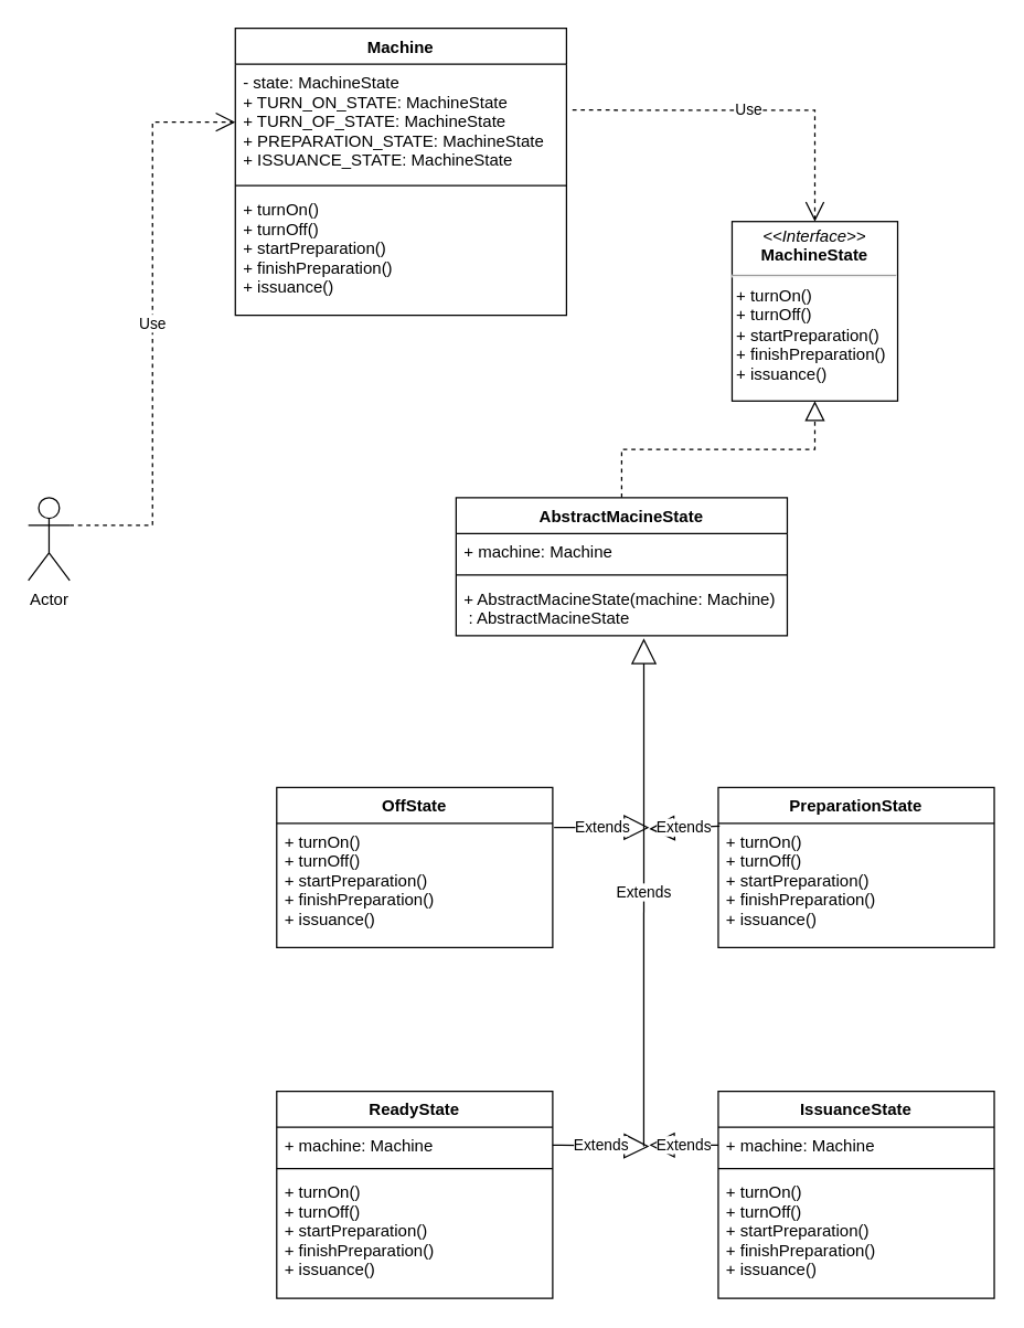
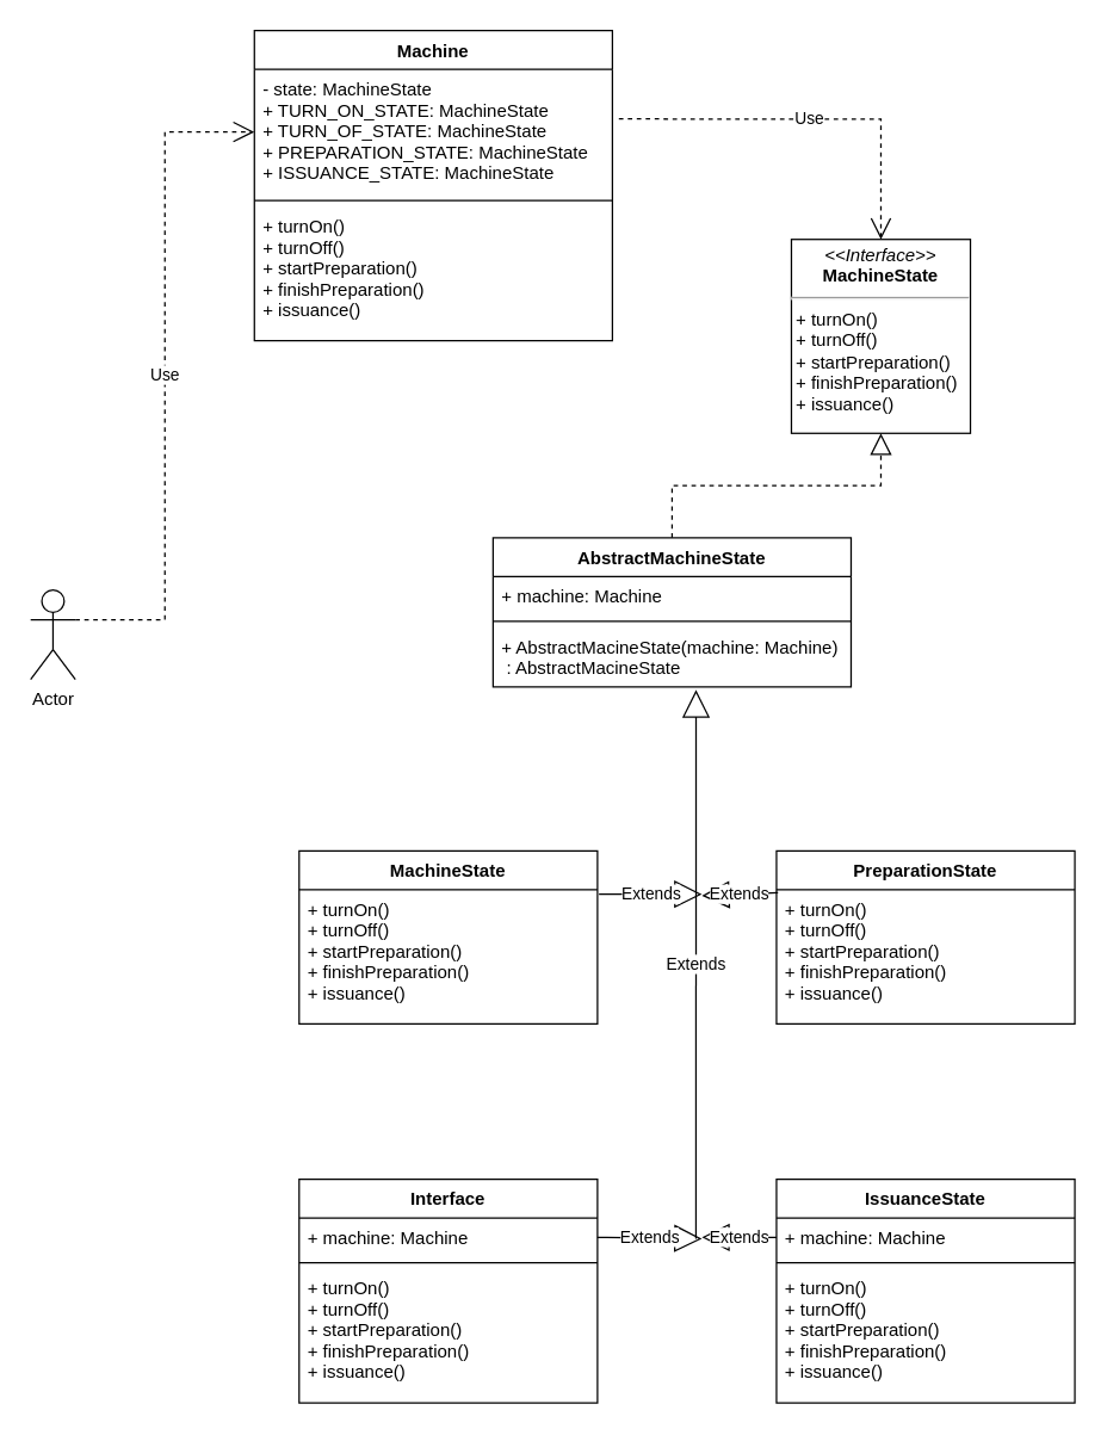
  <mxCell id="0" />
  <mxCell id="1" parent="0" />
  <mxCell id="2" value="&lt;p style=&quot;margin:0px;margin-top:4px;text-align:center;&quot;&gt;&lt;i&gt;&amp;lt;&amp;lt;Interface&amp;gt;&amp;gt;&lt;/i&gt;&lt;br&gt;&lt;b&gt;MachineState&lt;/b&gt;&lt;/p&gt;&lt;hr&gt;&amp;nbsp;+ turnOn()&lt;br&gt;&amp;nbsp;+ turnOff()&lt;br&gt;&amp;nbsp;+ startPreparation()&lt;br&gt;&amp;nbsp;+ finishPreparation()&lt;br&gt;&amp;nbsp;+ issuance()" style="verticalAlign=top;align=left;overflow=fill;fontSize=12;fontFamily=Helvetica;html=1;" parent="1" vertex="1"><mxGeometry x="530" y="160" width="120" height="130" as="geometry" /></mxCell>
- <mxCell id="3" value="OffState" style="swimlane;fontStyle=1;align=center;verticalAlign=top;childLayout=stackLayout;horizontal=1;startSize=26;horizontalStack=0;resizeParent=1;resizeParentMax=0;resizeLast=0;collapsible=1;marginBottom=0;" parent="1" vertex="1"><mxGeometry x="200" y="570" width="200" height="116" as="geometry" /></mxCell>
+ <mxCell id="3" value="MachineState" style="swimlane;fontStyle=1;align=center;verticalAlign=top;childLayout=stackLayout;horizontal=1;startSize=26;horizontalStack=0;resizeParent=1;resizeParentMax=0;resizeLast=0;collapsible=1;marginBottom=0;" parent="1" vertex="1"><mxGeometry x="200" y="570" width="200" height="116" as="geometry" /></mxCell>
  <mxCell id="4" value="+ turnOn()&#10;+ turnOff()&#10;+ startPreparation()&#10;+ finishPreparation()&#10;+ issuance()" style="text;strokeColor=none;fillColor=none;align=left;verticalAlign=top;spacingLeft=4;spacingRight=4;overflow=hidden;rotatable=0;points=[[0,0.5],[1,0.5]];portConstraint=eastwest;" parent="3" vertex="1"><mxGeometry y="26" width="200" height="90" as="geometry" /></mxCell>
- <mxCell id="5" value="ReadyState" style="swimlane;fontStyle=1;align=center;verticalAlign=top;childLayout=stackLayout;horizontal=1;startSize=26;horizontalStack=0;resizeParent=1;resizeParentMax=0;resizeLast=0;collapsible=1;marginBottom=0;" parent="1" vertex="1"><mxGeometry x="200" y="790" width="200" height="150" as="geometry" /></mxCell>
+ <mxCell id="5" value="Interface" style="swimlane;fontStyle=1;align=center;verticalAlign=top;childLayout=stackLayout;horizontal=1;startSize=26;horizontalStack=0;resizeParent=1;resizeParentMax=0;resizeLast=0;collapsible=1;marginBottom=0;" parent="1" vertex="1"><mxGeometry x="200" y="790" width="200" height="150" as="geometry" /></mxCell>
  <mxCell id="6" value="+ machine: Machine" style="text;strokeColor=none;fillColor=none;align=left;verticalAlign=top;spacingLeft=4;spacingRight=4;overflow=hidden;rotatable=0;points=[[0,0.5],[1,0.5]];portConstraint=eastwest;" parent="5" vertex="1"><mxGeometry y="26" width="200" height="26" as="geometry" /></mxCell>
  <mxCell id="7" value="" style="line;strokeWidth=1;fillColor=none;align=left;verticalAlign=middle;spacingTop=-1;spacingLeft=3;spacingRight=3;rotatable=0;labelPosition=right;points=[];portConstraint=eastwest;strokeColor=inherit;" parent="5" vertex="1"><mxGeometry y="52" width="200" height="8" as="geometry" /></mxCell>
  <mxCell id="8" value="+ turnOn()&#10;+ turnOff()&#10;+ startPreparation()&#10;+ finishPreparation()&#10;+ issuance()" style="text;strokeColor=none;fillColor=none;align=left;verticalAlign=top;spacingLeft=4;spacingRight=4;overflow=hidden;rotatable=0;points=[[0,0.5],[1,0.5]];portConstraint=eastwest;" parent="5" vertex="1"><mxGeometry y="60" width="200" height="90" as="geometry" /></mxCell>
  <mxCell id="9" value="PreparationState" style="swimlane;fontStyle=1;align=center;verticalAlign=top;childLayout=stackLayout;horizontal=1;startSize=26;horizontalStack=0;resizeParent=1;resizeParentMax=0;resizeLast=0;collapsible=1;marginBottom=0;" parent="1" vertex="1"><mxGeometry x="520" y="570" width="200" height="116" as="geometry" /></mxCell>
  <mxCell id="10" value="+ turnOn()&#10;+ turnOff()&#10;+ startPreparation()&#10;+ finishPreparation()&#10;+ issuance()" style="text;strokeColor=none;fillColor=none;align=left;verticalAlign=top;spacingLeft=4;spacingRight=4;overflow=hidden;rotatable=0;points=[[0,0.5],[1,0.5]];portConstraint=eastwest;" parent="9" vertex="1"><mxGeometry y="26" width="200" height="90" as="geometry" /></mxCell>
  <mxCell id="11" value="IssuanceState" style="swimlane;fontStyle=1;align=center;verticalAlign=top;childLayout=stackLayout;horizontal=1;startSize=26;horizontalStack=0;resizeParent=1;resizeParentMax=0;resizeLast=0;collapsible=1;marginBottom=0;" parent="1" vertex="1"><mxGeometry x="520" y="790" width="200" height="150" as="geometry" /></mxCell>
  <mxCell id="12" value="+ machine: Machine" style="text;strokeColor=none;fillColor=none;align=left;verticalAlign=top;spacingLeft=4;spacingRight=4;overflow=hidden;rotatable=0;points=[[0,0.5],[1,0.5]];portConstraint=eastwest;" parent="11" vertex="1"><mxGeometry y="26" width="200" height="26" as="geometry" /></mxCell>
  <mxCell id="13" value="" style="line;strokeWidth=1;fillColor=none;align=left;verticalAlign=middle;spacingTop=-1;spacingLeft=3;spacingRight=3;rotatable=0;labelPosition=right;points=[];portConstraint=eastwest;strokeColor=inherit;" parent="11" vertex="1"><mxGeometry y="52" width="200" height="8" as="geometry" /></mxCell>
  <mxCell id="14" value="+ turnOn()&#10;+ turnOff()&#10;+ startPreparation()&#10;+ finishPreparation()&#10;+ issuance()" style="text;strokeColor=none;fillColor=none;align=left;verticalAlign=top;spacingLeft=4;spacingRight=4;overflow=hidden;rotatable=0;points=[[0,0.5],[1,0.5]];portConstraint=eastwest;" parent="11" vertex="1"><mxGeometry y="60" width="200" height="90" as="geometry" /></mxCell>
- <mxCell id="15" value="Actor" style="shape=umlActor;verticalLabelPosition=bottom;verticalAlign=top;html=1;outlineConnect=0;" parent="1" vertex="1"><mxGeometry x="20" y="360" width="30" height="60" as="geometry" /></mxCell>
+ <mxCell id="15" value="Actor" style="shape=umlActor;verticalLabelPosition=bottom;verticalAlign=top;html=1;outlineConnect=0;" parent="1" vertex="1"><mxGeometry x="20" y="395" width="30" height="60" as="geometry" /></mxCell>
  <mxCell id="16" value="Machine" style="swimlane;fontStyle=1;align=center;verticalAlign=top;childLayout=stackLayout;horizontal=1;startSize=26;horizontalStack=0;resizeParent=1;resizeParentMax=0;resizeLast=0;collapsible=1;marginBottom=0;" parent="1" vertex="1"><mxGeometry x="170" y="20" width="240" height="208" as="geometry" /></mxCell>
  <mxCell id="17" value="- state: MachineState&#10;+ TURN_ON_STATE: MachineState&#10;+ TURN_OF_STATE: MachineState&#10;+ PREPARATION_STATE: MachineState&#10;+ ISSUANCE_STATE: MachineState" style="text;strokeColor=none;fillColor=none;align=left;verticalAlign=top;spacingLeft=4;spacingRight=4;overflow=hidden;rotatable=0;points=[[0,0.5],[1,0.5]];portConstraint=eastwest;" parent="16" vertex="1"><mxGeometry y="26" width="240" height="84" as="geometry" /></mxCell>
  <mxCell id="18" value="" style="line;strokeWidth=1;fillColor=none;align=left;verticalAlign=middle;spacingTop=-1;spacingLeft=3;spacingRight=3;rotatable=0;labelPosition=right;points=[];portConstraint=eastwest;strokeColor=inherit;" parent="16" vertex="1"><mxGeometry y="110" width="240" height="8" as="geometry" /></mxCell>
  <mxCell id="19" value="+ turnOn()&#10;+ turnOff()&#10;+ startPreparation()&#10;+ finishPreparation()&#10;+ issuance()" style="text;strokeColor=none;fillColor=none;align=left;verticalAlign=top;spacingLeft=4;spacingRight=4;overflow=hidden;rotatable=0;points=[[0,0.5],[1,0.5]];portConstraint=eastwest;" parent="16" vertex="1"><mxGeometry y="118" width="240" height="90" as="geometry" /></mxCell>
  <mxCell id="20" value="Use" style="endArrow=open;endSize=12;dashed=1;html=1;rounded=0;exitX=1;exitY=0.333;exitDx=0;exitDy=0;exitPerimeter=0;entryX=0;entryY=0.5;entryDx=0;entryDy=0;edgeStyle=orthogonalEdgeStyle;" parent="1" source="15" target="17" edge="1"><mxGeometry width="160" relative="1" as="geometry"><mxPoint x="320" y="290" as="sourcePoint" /><mxPoint x="480" y="290" as="targetPoint" /></mxGeometry></mxCell>
  <mxCell id="21" value="Use" style="endArrow=open;endSize=12;dashed=1;html=1;rounded=0;entryX=0.5;entryY=0;entryDx=0;entryDy=0;exitX=1.018;exitY=0.396;exitDx=0;exitDy=0;exitPerimeter=0;edgeStyle=orthogonalEdgeStyle;" parent="1" source="17" target="2" edge="1"><mxGeometry width="160" relative="1" as="geometry"><mxPoint x="480" y="80" as="sourcePoint" /><mxPoint x="480" y="220" as="targetPoint" /></mxGeometry></mxCell>
- <mxCell id="22" value="AbstractMacineState" style="swimlane;fontStyle=1;align=center;verticalAlign=top;childLayout=stackLayout;horizontal=1;startSize=26;horizontalStack=0;resizeParent=1;resizeParentMax=0;resizeLast=0;collapsible=1;marginBottom=0;" parent="1" vertex="1"><mxGeometry x="330" y="360" width="240" height="100" as="geometry" /></mxCell>
+ <mxCell id="22" value="AbstractMachineState" style="swimlane;fontStyle=1;align=center;verticalAlign=top;childLayout=stackLayout;horizontal=1;startSize=26;horizontalStack=0;resizeParent=1;resizeParentMax=0;resizeLast=0;collapsible=1;marginBottom=0;" parent="1" vertex="1"><mxGeometry x="330" y="360" width="240" height="100" as="geometry" /></mxCell>
  <mxCell id="23" value="+ machine: Machine" style="text;strokeColor=none;fillColor=none;align=left;verticalAlign=top;spacingLeft=4;spacingRight=4;overflow=hidden;rotatable=0;points=[[0,0.5],[1,0.5]];portConstraint=eastwest;" parent="22" vertex="1"><mxGeometry y="26" width="240" height="26" as="geometry" /></mxCell>
  <mxCell id="24" value="" style="line;strokeWidth=1;fillColor=none;align=left;verticalAlign=middle;spacingTop=-1;spacingLeft=3;spacingRight=3;rotatable=0;labelPosition=right;points=[];portConstraint=eastwest;strokeColor=inherit;" parent="22" vertex="1"><mxGeometry y="52" width="240" height="8" as="geometry" /></mxCell>
  <mxCell id="25" value="+ AbstractMacineState(machine: Machine)&#10; : AbstractMacineState" style="text;strokeColor=none;fillColor=none;align=left;verticalAlign=top;spacingLeft=4;spacingRight=4;overflow=hidden;rotatable=0;points=[[0,0.5],[1,0.5]];portConstraint=eastwest;" parent="22" vertex="1"><mxGeometry y="60" width="240" height="40" as="geometry" /></mxCell>
  <mxCell id="26" value="" style="endArrow=block;dashed=1;endFill=0;endSize=12;html=1;rounded=0;exitX=0.5;exitY=0;exitDx=0;exitDy=0;entryX=0.5;entryY=1;entryDx=0;entryDy=0;edgeStyle=orthogonalEdgeStyle;" edge="1" parent="1" source="22" target="2"><mxGeometry width="160" relative="1" as="geometry"><mxPoint x="300" y="470" as="sourcePoint" /><mxPoint x="460" y="470" as="targetPoint" /></mxGeometry></mxCell>
  <mxCell id="27" value="Extends" style="endArrow=block;endSize=16;endFill=0;html=1;rounded=0;entryX=0.567;entryY=1.05;entryDx=0;entryDy=0;entryPerimeter=0;" edge="1" parent="1" target="25"><mxGeometry width="160" relative="1" as="geometry"><mxPoint x="466" y="830" as="sourcePoint" /><mxPoint x="520" y="730" as="targetPoint" /></mxGeometry></mxCell>
  <mxCell id="28" value="Extends" style="endArrow=block;endSize=16;endFill=0;html=1;rounded=0;exitX=1.005;exitY=0.033;exitDx=0;exitDy=0;exitPerimeter=0;" edge="1" parent="1" source="4"><mxGeometry width="160" relative="1" as="geometry"><mxPoint x="360" y="730" as="sourcePoint" /><mxPoint x="470" y="599" as="targetPoint" /></mxGeometry></mxCell>
  <mxCell id="29" value="Extends" style="endArrow=block;endSize=16;endFill=0;html=1;rounded=0;exitX=1;exitY=0.5;exitDx=0;exitDy=0;" edge="1" parent="1" source="6"><mxGeometry width="160" relative="1" as="geometry"><mxPoint x="360" y="730" as="sourcePoint" /><mxPoint x="470" y="830" as="targetPoint" /></mxGeometry></mxCell>
  <mxCell id="30" value="Extends" style="endArrow=block;endSize=16;endFill=0;html=1;rounded=0;exitX=0;exitY=0.5;exitDx=0;exitDy=0;" edge="1" parent="1" source="12"><mxGeometry width="160" relative="1" as="geometry"><mxPoint x="360" y="730" as="sourcePoint" /><mxPoint x="470" y="829" as="targetPoint" /></mxGeometry></mxCell>
  <mxCell id="31" value="Extends" style="endArrow=block;endSize=16;endFill=0;html=1;rounded=0;exitX=0.005;exitY=0.022;exitDx=0;exitDy=0;exitPerimeter=0;" edge="1" parent="1" source="10"><mxGeometry width="160" relative="1" as="geometry"><mxPoint x="360" y="730" as="sourcePoint" /><mxPoint x="470" y="600" as="targetPoint" /></mxGeometry></mxCell>
